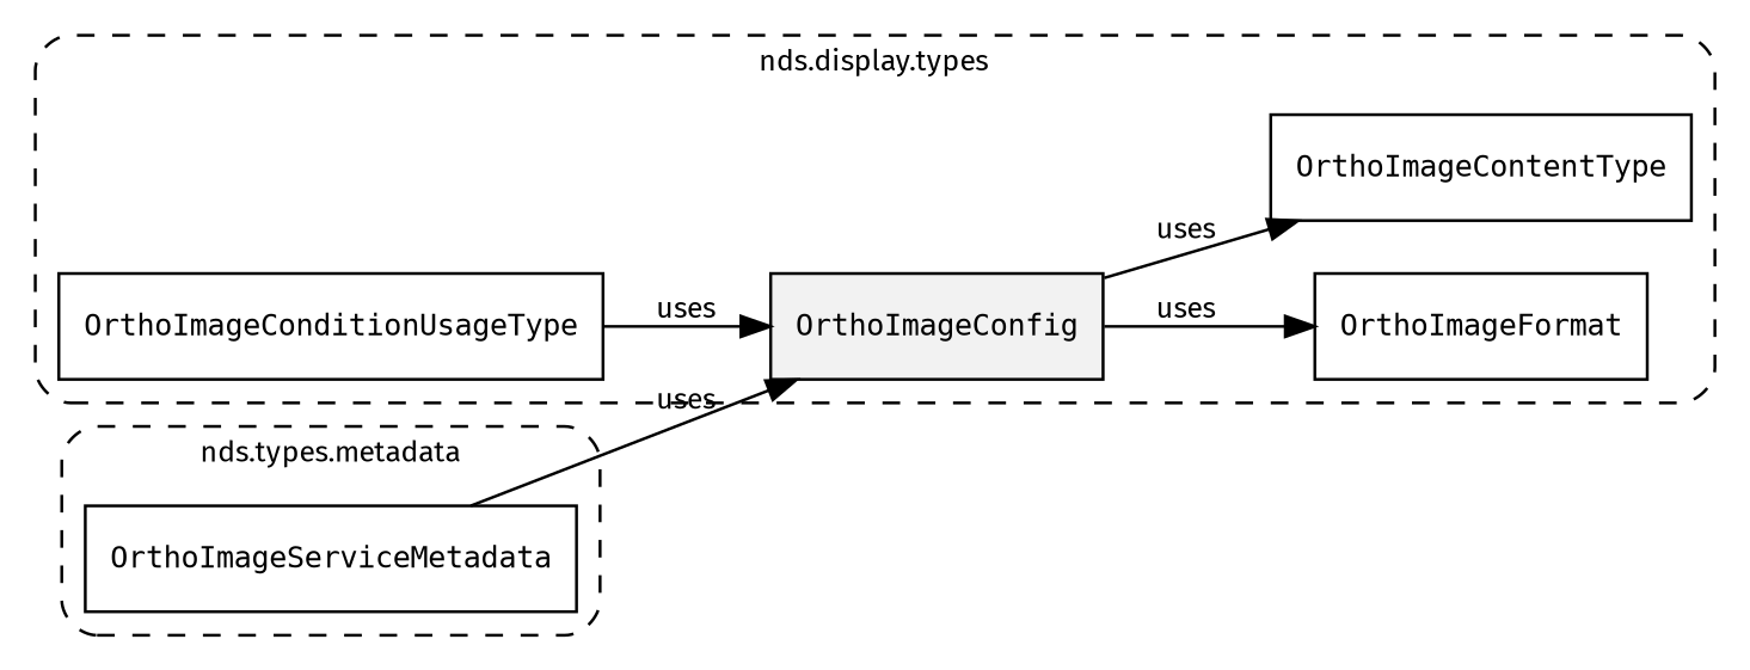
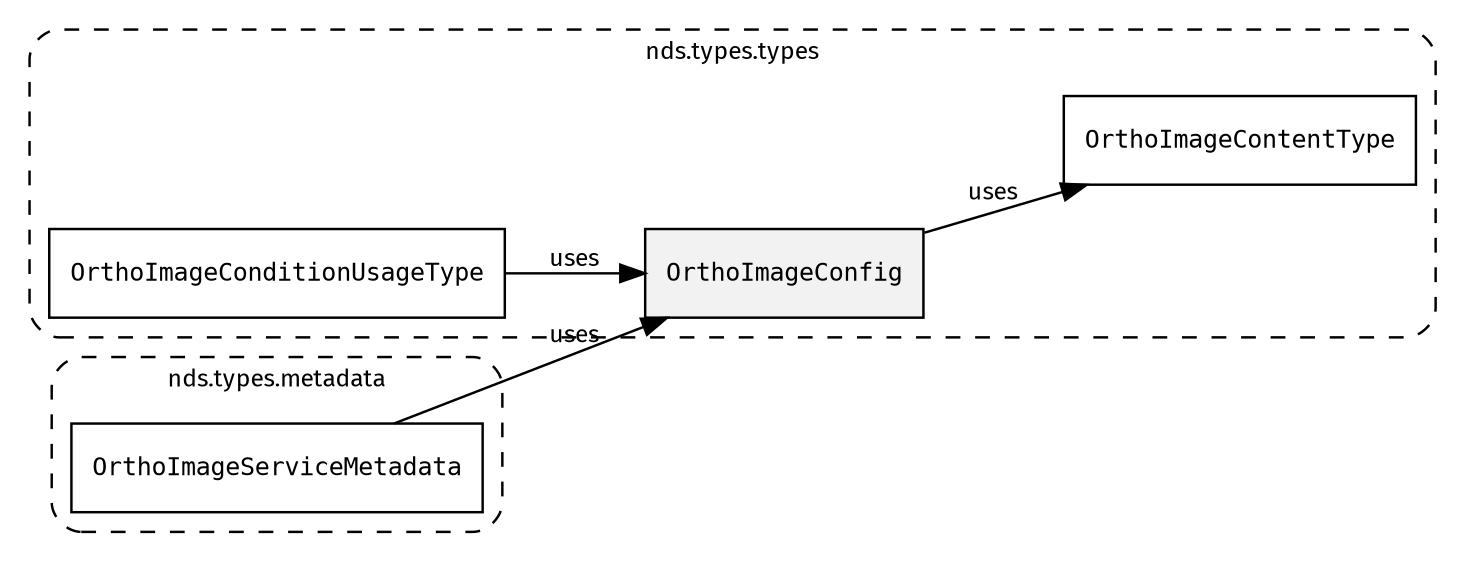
  digraph {
    fontname="Fira Sans"
    fontsize=10
    rankdir=LR
    node [fontname="Fira Sans" fontsize=10 shape=box]
    edge [fontname="Fira Sans" fontsize=10]
    n1 [fillcolor="#0000000D" label=<<font face="monospace"><table align="center" border="0" cellspacing="0" cellpadding="0"><tr><td href="../../../content/packages/nds.display.types.html#Structure-OrthoImageConfig" title="Structure defined in nds.display.types">OrthoImageConfig</td></tr></table></font>> style=filled]
-   n2 [label=<<font face="monospace"><table align="center" border="0" cellspacing="0" cellpadding="0"><tr><td href="../../../content/packages/nds.display.types.html#Subtype-OrthoImageFormat" title="Subtype defined in nds.display.types">OrthoImageFormat</td></tr></table></font>>]
    n3 [label=<<font face="monospace"><table align="center" border="0" cellspacing="0" cellpadding="0"><tr><td href="../../../content/packages/nds.display.types.html#Enum-OrthoImageContentType" title="Enum defined in nds.display.types">OrthoImageContentType</td></tr></table></font>>]
    n4 [label=<<font face="monospace"><table align="center" border="0" cellspacing="0" cellpadding="0"><tr><td href="../../../content/packages/nds.display.types.html#Subtype-OrthoImageConditionUsageType" title="Subtype defined in nds.display.types">OrthoImageConditionUsageType</td></tr></table></font>>]
    n5 [label=<<font face="monospace"><table align="center" border="0" cellspacing="0" cellpadding="0"><tr><td href="../../../content/packages/nds.display.metadata.html#Structure-OrthoImageServiceMetadata" title="Structure defined in nds.display.metadata">OrthoImageServiceMetadata</td></tr></table></font>>]
    subgraph cluster_1 {
-     label="nds.display.types"
+     label="nds.types.types"
      style="dashed, rounded"
      n1
-     n2
      n3
      n4
    }
    subgraph cluster_2 {
      label="nds.types.metadata"
      style="dashed, rounded"
      n5
    }
-   n1 -> n2 [label=uses]
    n1 -> n3 [label=uses]
    n4 -> n1 [label=uses]
    n5 -> n1 [label=uses]
  }
